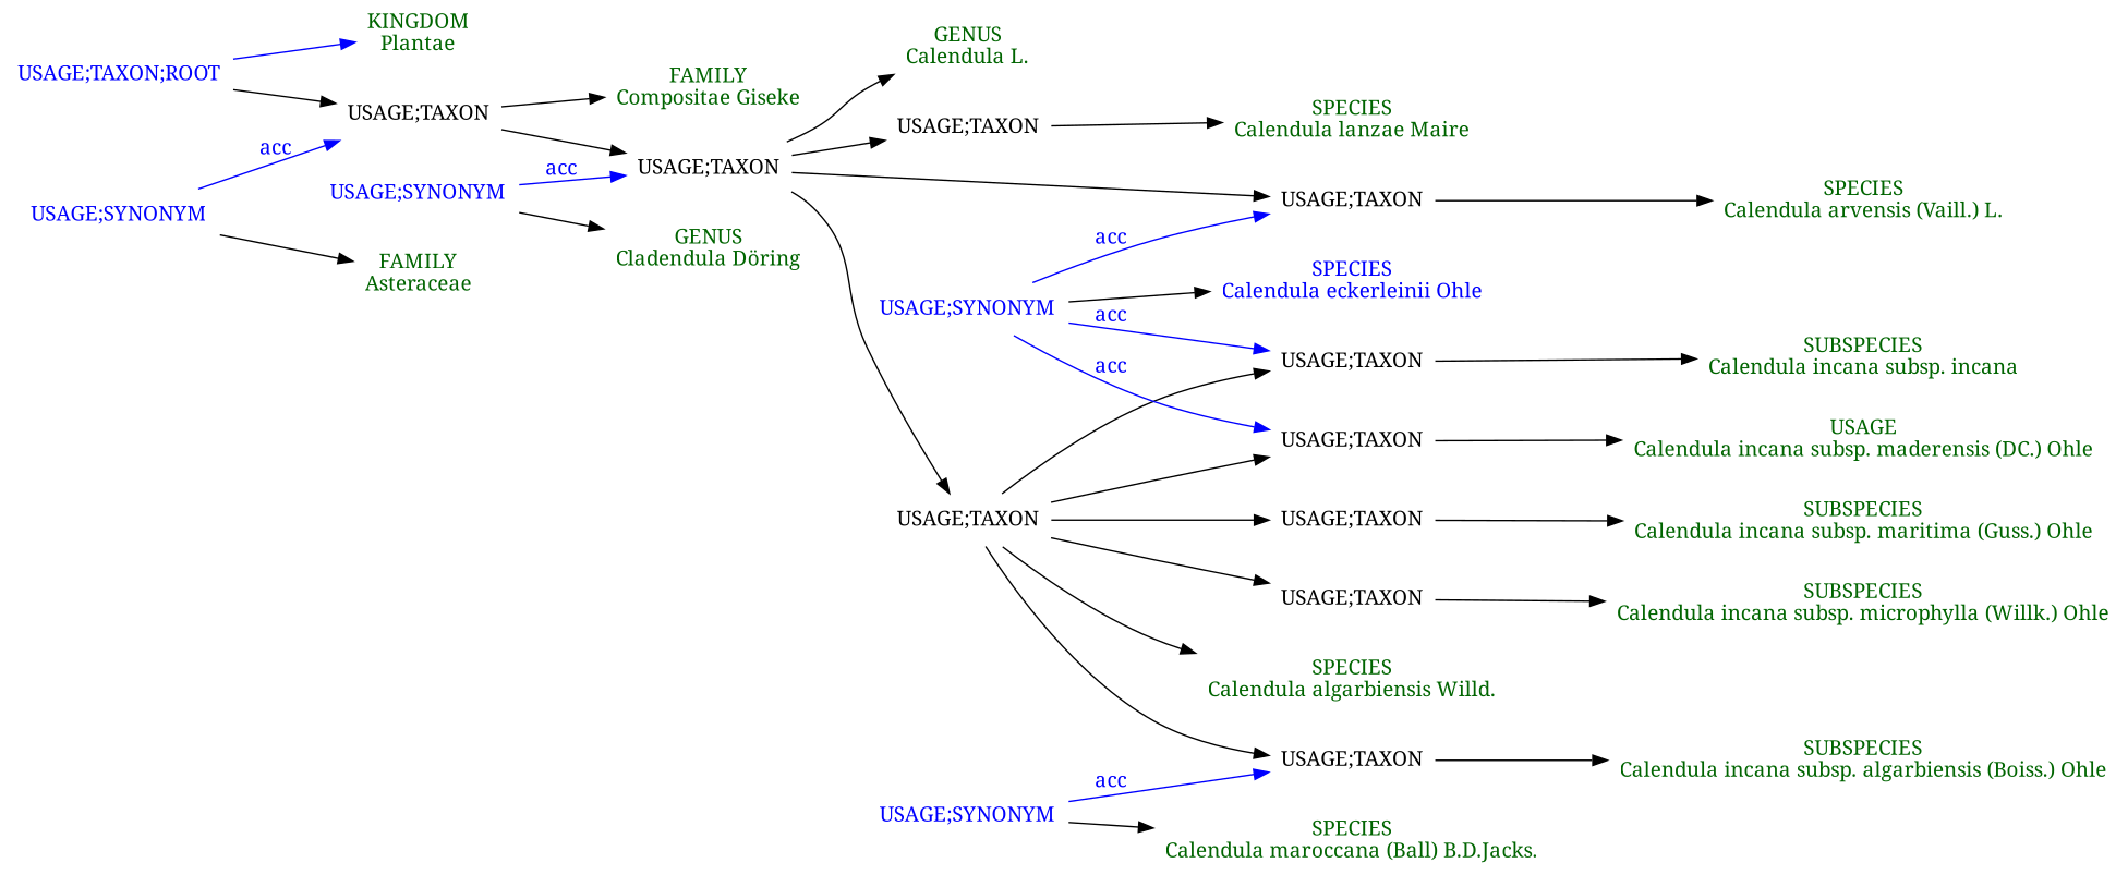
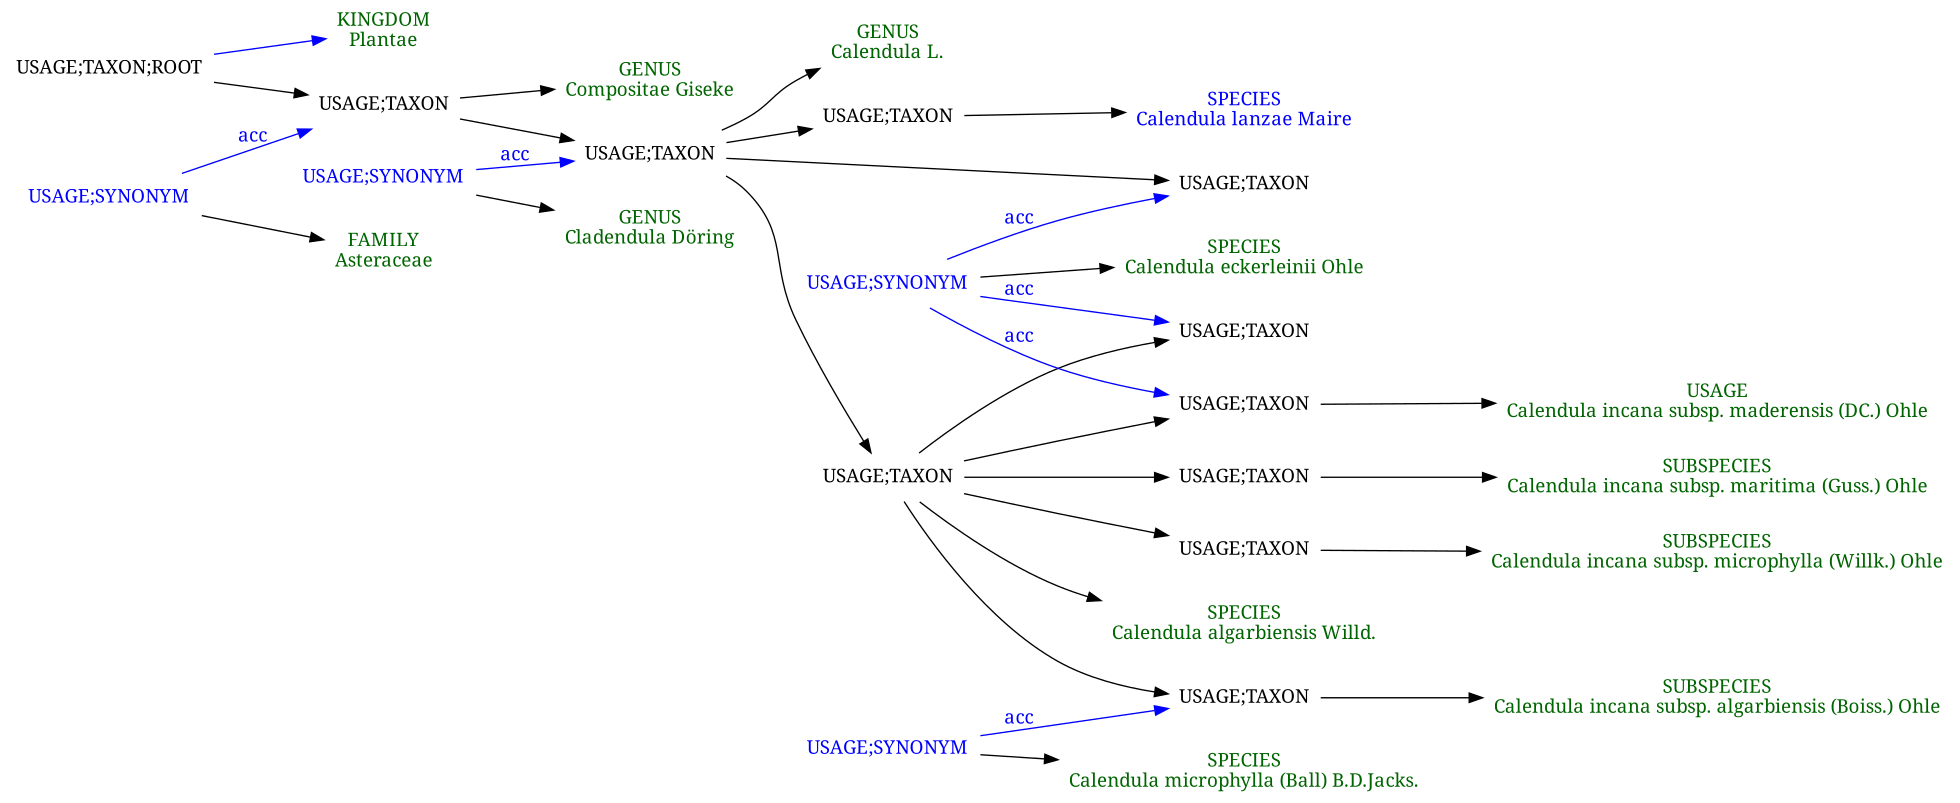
  digraph {
    fontname="Noto Serif"
    rankdir=LR
    node [fontcolor=darkgreen fontname="Noto Serif" shape=plaintext]
    edge [fontname="Noto Serif"]
    n1 [label="KINGDOM\nPlantae"]
-   n2 [label="USAGE;TAXON;ROOT" fontcolor=blue]
+   n2 [label="USAGE;TAXON;ROOT" fontcolor=""]
    n3 [label="USAGE;TAXON" fontcolor=""]
-   n4 [label="FAMILY\nCompositae Giseke"]
+   n4 [label="GENUS\nCompositae Giseke"]
    n5 [label="USAGE;TAXON" fontcolor=""]
    n6 [label="GENUS\nCalendula L."]
    n7 [label="USAGE;TAXON" fontcolor=""]
    n8 [label="USAGE;TAXON" fontcolor=""]
    n9 [label="USAGE;TAXON" fontcolor=""]
-   n10 [label="SPECIES\nCalendula lanzae Maire"]
+   n10 [fontcolor=blue label="SPECIES\nCalendula lanzae Maire"]
    n11 [label="USAGE;TAXON" fontcolor=""]
    n12 [label="USAGE;TAXON" fontcolor=""]
    n13 [label="SPECIES\nCalendula algarbiensis Willd."]
    n14 [label="USAGE;TAXON" fontcolor=""]
    n15 [label="USAGE;TAXON" fontcolor=""]
    n16 [label="USAGE;TAXON" fontcolor=""]
-   n17 [label="SPECIES\nCalendula arvensis (Vaill.) L."]
    n18 [label="FAMILY\nAsteraceae"]
    n19 [fontcolor=blue label="USAGE;SYNONYM"]
    n20 [label="USAGE\nCalendula incana subsp. maderensis (DC.) Ohle"]
-   n21 [label="SUBSPECIES\nCalendula incana subsp. incana"]
    n22 [label="SUBSPECIES\nCalendula incana subsp. maritima (Guss.) Ohle"]
    n23 [label="SUBSPECIES\nCalendula incana subsp. microphylla (Willk.) Ohle"]
    n24 [label="SUBSPECIES\nCalendula incana subsp. algarbiensis (Boiss.) Ohle"]
    n25 [label="GENUS\nCladendula Döring"]
    n26 [fontcolor=blue label="USAGE;SYNONYM"]
-   n27 [fontcolor=blue label="SPECIES\nCalendula eckerleinii Ohle"]
+   n27 [label="SPECIES\nCalendula eckerleinii Ohle"]
    n28 [fontcolor=blue label="USAGE;SYNONYM"]
-   n29 [label="SPECIES\nCalendula maroccana (Ball) B.D.Jacks."]
+   n29 [label="SPECIES\nCalendula microphylla (Ball) B.D.Jacks."]
    n30 [fontcolor=blue label="USAGE;SYNONYM"]
    n2 -> n1 [color=blue]
    n2 -> n3
    n3 -> n4
    n3 -> n5
    n5 -> n6
    n5 -> n7
    n5 -> n8
    n5 -> n9
    n7 -> n10
    n8 -> n11
    n8 -> n12
    n8 -> n13
    n8 -> n14
    n8 -> n15
    n8 -> n16
-   n9 -> n17
    n11 -> n20
-   n12 -> n21
    n14 -> n22
    n15 -> n23
    n16 -> n24
    n19 -> n3 [color=blue fontcolor=blue label=acc]
    n19 -> n18
    n26 -> n5 [color=blue fontcolor=blue label=acc]
    n26 -> n25
    n28 -> n9 [color=blue fontcolor=blue label=acc]
    n28 -> n11 [color=blue fontcolor=blue label=acc]
    n28 -> n12 [color=blue fontcolor=blue label=acc]
    n28 -> n27
    n30 -> n16 [color=blue fontcolor=blue label=acc]
    n30 -> n29
  }
